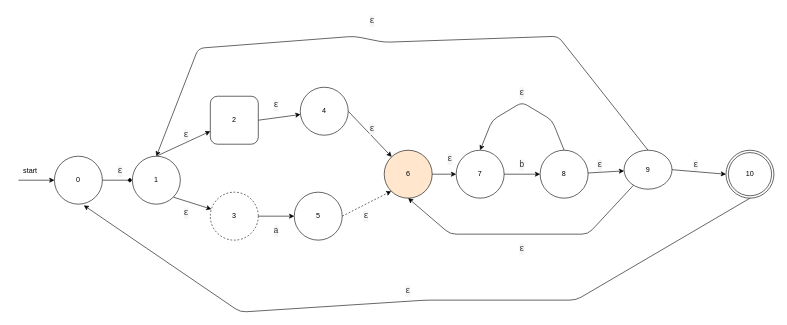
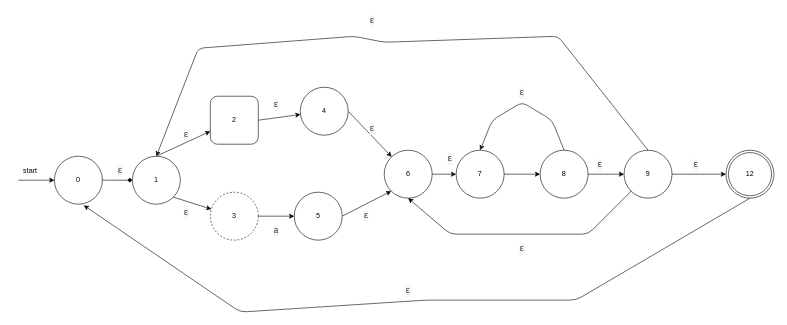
  <mxCell id="0" />
  <mxCell id="1" parent="0" />
  <mxCell id="2" style="edgeStyle=none;html=1;exitX=1;exitY=0.5;exitDx=0;exitDy=0;endArrow=diamond;" parent="1" source="3" target="8" edge="1"><mxGeometry relative="1" as="geometry"><mxPoint x="230" y="300" as="targetPoint" /></mxGeometry></mxCell>
  <mxCell id="3" value="0" style="ellipse;whiteSpace=wrap;html=1;aspect=fixed;" parent="1" vertex="1"><mxGeometry x="90" y="260" width="80" height="80" as="geometry" /></mxCell>
  <mxCell id="4" value="" style="endArrow=classic;html=1;entryX=0;entryY=0.5;entryDx=0;entryDy=0;" parent="1" target="3" edge="1"><mxGeometry width="50" height="50" relative="1" as="geometry"><mxPoint x="30" y="300" as="sourcePoint" /><mxPoint x="160" y="280" as="targetPoint" /></mxGeometry></mxCell>
  <mxCell id="5" value="start" style="text;html=1;strokeColor=none;fillColor=none;align=center;verticalAlign=middle;whiteSpace=wrap;rounded=0;" parent="1" vertex="1"><mxGeometry y="270" width="60" height="30" as="geometry" x="20" /></mxCell>
  <mxCell id="6" style="edgeStyle=none;html=1;exitX=0.5;exitY=0;exitDx=0;exitDy=0;" parent="1" source="8" target="10" edge="1"><mxGeometry relative="1" as="geometry"><mxPoint x="350" y="210" as="targetPoint" /></mxGeometry></mxCell>
  <mxCell id="7" style="edgeStyle=none;html=1;exitX=1;exitY=1;exitDx=0;exitDy=0;" parent="1" source="8" target="12" edge="1"><mxGeometry relative="1" as="geometry"><mxPoint x="340" y="360" as="targetPoint" /></mxGeometry></mxCell>
  <mxCell id="8" value="1" style="ellipse;whiteSpace=wrap;html=1;aspect=fixed;" parent="1" vertex="1"><mxGeometry x="220" y="260" width="80" height="80" as="geometry" /></mxCell>
  <mxCell id="9" style="edgeStyle=none;html=1;exitX=1;exitY=0.5;exitDx=0;exitDy=0;" parent="1" source="10" target="14" edge="1"><mxGeometry relative="1" as="geometry"><mxPoint x="470" y="210" as="targetPoint" /></mxGeometry></mxCell>
  <mxCell id="10" value="2" style="whiteSpace=wrap;html=1;aspect=fixed;rounded=1;" parent="1" vertex="1"><mxGeometry x="350" y="160" width="80" height="80" as="geometry" /></mxCell>
  <mxCell id="11" style="edgeStyle=none;html=1;" parent="1" source="12" target="16" edge="1"><mxGeometry relative="1" as="geometry"><mxPoint x="460" y="360" as="targetPoint" /></mxGeometry></mxCell>
  <mxCell id="12" value="3" style="ellipse;whiteSpace=wrap;html=1;aspect=fixed;dashed=1;" parent="1" vertex="1"><mxGeometry x="350" y="320" width="80" height="80" as="geometry" /></mxCell>
  <mxCell id="13" style="edgeStyle=none;html=1;exitX=1;exitY=0.5;exitDx=0;exitDy=0;" parent="1" source="14" target="18" edge="1"><mxGeometry relative="1" as="geometry"><mxPoint x="550" y="270" as="targetPoint" /></mxGeometry></mxCell>
  <mxCell id="14" value="4" style="ellipse;whiteSpace=wrap;html=1;aspect=fixed;" parent="1" vertex="1"><mxGeometry x="500" y="145" width="80" height="80" as="geometry" /></mxCell>
- <mxCell id="15" style="edgeStyle=none;html=1;exitX=1;exitY=0.5;exitDx=0;exitDy=0;entryX=0;entryY=1;entryDx=0;entryDy=0;dashed=1;" parent="1" source="16" target="18" edge="1"><mxGeometry relative="1" as="geometry" /></mxCell>
+ <mxCell id="15" style="edgeStyle=none;html=1;exitX=1;exitY=0.5;exitDx=0;exitDy=0;entryX=0;entryY=1;entryDx=0;entryDy=0;" parent="1" source="16" target="18" edge="1"><mxGeometry relative="1" as="geometry" /></mxCell>
  <mxCell id="16" value="5" style="ellipse;whiteSpace=wrap;html=1;aspect=fixed;" parent="1" vertex="1"><mxGeometry x="490" y="320" width="80" height="80" as="geometry" /></mxCell>
  <mxCell id="17" style="edgeStyle=none;html=1;" parent="1" source="18" target="27" edge="1"><mxGeometry relative="1" as="geometry"><mxPoint x="790" y="290" as="targetPoint" /></mxGeometry></mxCell>
- <mxCell id="18" value="6" style="ellipse;whiteSpace=wrap;html=1;aspect=fixed;fillColor=#ffe6cc;" parent="1" vertex="1"><mxGeometry x="640" y="250" width="80" height="80" as="geometry" /></mxCell>
+ <mxCell id="18" value="6" style="ellipse;whiteSpace=wrap;html=1;aspect=fixed;" parent="1" vertex="1"><mxGeometry x="640" y="250" width="80" height="80" as="geometry" /></mxCell>
  <mxCell id="19" value="&lt;div style=&quot;color: rgb(51, 51, 51); background-color: rgb(245, 245, 245); font-family: Consolas, &amp;quot;Courier New&amp;quot;, monospace; font-size: 14px; line-height: 19px;&quot;&gt;ε&lt;/div&gt;" style="text;html=1;strokeColor=none;fillColor=none;align=center;verticalAlign=middle;whiteSpace=wrap;rounded=0;" parent="1" vertex="1"><mxGeometry x="170" y="270" width="60" height="30" as="geometry" /></mxCell>
  <mxCell id="20" value="&lt;div style=&quot;color: rgb(51, 51, 51); background-color: rgb(245, 245, 245); font-family: Consolas, &amp;quot;Courier New&amp;quot;, monospace; font-size: 14px; line-height: 19px;&quot;&gt;ε&lt;/div&gt;" style="text;html=1;strokeColor=none;fillColor=none;align=center;verticalAlign=middle;whiteSpace=wrap;rounded=0;" parent="1" vertex="1"><mxGeometry x="280" y="210" width="60" height="30" as="geometry" /></mxCell>
  <mxCell id="21" value="&lt;div style=&quot;color: rgb(51, 51, 51); background-color: rgb(245, 245, 245); font-family: Consolas, &amp;quot;Courier New&amp;quot;, monospace; font-size: 14px; line-height: 19px;&quot;&gt;ε&lt;/div&gt;" style="text;html=1;strokeColor=none;fillColor=none;align=center;verticalAlign=middle;whiteSpace=wrap;rounded=0;" parent="1" vertex="1"><mxGeometry x="280" y="340" width="60" height="30" as="geometry" /></mxCell>
  <mxCell id="22" value="&lt;div style=&quot;color: rgb(51, 51, 51); background-color: rgb(245, 245, 245); font-family: Consolas, &amp;quot;Courier New&amp;quot;, monospace; font-size: 14px; line-height: 19px;&quot;&gt;ε&lt;/div&gt;" style="text;html=1;strokeColor=none;fillColor=none;align=center;verticalAlign=middle;whiteSpace=wrap;rounded=0;" parent="1" vertex="1"><mxGeometry x="580" y="345" width="60" height="30" as="geometry" /></mxCell>
  <mxCell id="23" value="&lt;div style=&quot;color: rgb(51, 51, 51); background-color: rgb(245, 245, 245); font-family: Consolas, &amp;quot;Courier New&amp;quot;, monospace; font-size: 14px; line-height: 19px;&quot;&gt;ε&lt;/div&gt;" style="text;html=1;strokeColor=none;fillColor=none;align=center;verticalAlign=middle;whiteSpace=wrap;rounded=0;" parent="1" vertex="1"><mxGeometry x="590" y="200" width="60" height="30" as="geometry" /></mxCell>
  <mxCell id="24" value="&lt;div style=&quot;color: rgb(51, 51, 51); background-color: rgb(245, 245, 245); font-family: Consolas, &amp;quot;Courier New&amp;quot;, monospace; font-size: 14px; line-height: 19px;&quot;&gt;ε&lt;/div&gt;" style="text;html=1;strokeColor=none;fillColor=none;align=center;verticalAlign=middle;whiteSpace=wrap;rounded=0;" parent="1" vertex="1"><mxGeometry x="430" y="160" width="60" height="30" as="geometry" /></mxCell>
  <mxCell id="25" value="&lt;div style=&quot;color: rgb(51, 51, 51); background-color: rgb(245, 245, 245); font-family: Consolas, &amp;quot;Courier New&amp;quot;, monospace; font-size: 14px; line-height: 19px;&quot;&gt;a&lt;/div&gt;" style="text;html=1;strokeColor=none;fillColor=none;align=center;verticalAlign=middle;whiteSpace=wrap;rounded=0;" parent="1" vertex="1"><mxGeometry x="430" y="370" width="60" height="30" as="geometry" /></mxCell>
  <mxCell id="26" style="edgeStyle=none;html=1;" parent="1" source="27" target="30" edge="1"><mxGeometry relative="1" as="geometry"><mxPoint x="930" y="290" as="targetPoint" /></mxGeometry></mxCell>
  <mxCell id="27" value="7" style="ellipse;whiteSpace=wrap;html=1;aspect=fixed;" parent="1" vertex="1"><mxGeometry x="760" y="250" width="80" height="80" as="geometry" /></mxCell>
  <mxCell id="28" style="edgeStyle=none;html=1;" parent="1" source="30" target="34" edge="1"><mxGeometry relative="1" as="geometry"><mxPoint x="1040" y="290" as="targetPoint" /></mxGeometry></mxCell>
  <mxCell id="29" style="edgeStyle=none;html=1;exitX=0.5;exitY=0;exitDx=0;exitDy=0;entryX=0.5;entryY=0;entryDx=0;entryDy=0;" parent="1" source="30" target="27" edge="1"><mxGeometry relative="1" as="geometry"><Array as="points"><mxPoint x="920" y="200" /><mxPoint x="870" y="170" /><mxPoint x="820" y="200" /></Array></mxGeometry></mxCell>
  <mxCell id="30" value="8" style="ellipse;whiteSpace=wrap;html=1;aspect=fixed;" parent="1" vertex="1"><mxGeometry x="900" y="250" width="80" height="80" as="geometry" /></mxCell>
  <mxCell id="31" style="edgeStyle=none;html=1;entryX=0.5;entryY=1;entryDx=0;entryDy=0;" parent="1" source="34" target="18" edge="1"><mxGeometry relative="1" as="geometry"><mxPoint x="860" y="440" as="targetPoint" /><Array as="points"><mxPoint x="980" y="390" /><mxPoint x="750" y="390" /></Array></mxGeometry></mxCell>
  <mxCell id="32" style="edgeStyle=none;html=1;exitX=1;exitY=0.5;exitDx=0;exitDy=0;entryX=0;entryY=0.5;entryDx=0;entryDy=0;" parent="1" source="34" target="44" edge="1"><mxGeometry relative="1" as="geometry"><mxPoint x="1180" y="290" as="targetPoint" /></mxGeometry></mxCell>
  <mxCell id="33" style="edgeStyle=none;html=1;exitX=0.5;exitY=0;exitDx=0;exitDy=0;entryX=0.5;entryY=0;entryDx=0;entryDy=0;" parent="1" source="34" target="8" edge="1"><mxGeometry relative="1" as="geometry"><mxPoint x="240" y="150" as="targetPoint" /><Array as="points"><mxPoint x="930" y="60" /><mxPoint x="640" y="70" /><mxPoint x="590" y="60" /><mxPoint x="330" y="80" /></Array></mxGeometry></mxCell>
- <mxCell id="34" value="9" style="ellipse;whiteSpace=wrap;html=1;aspect=fixed;" parent="1" vertex="1"><mxGeometry x="1040" y="250" width="80" height="65" as="geometry" /></mxCell>
+ <mxCell id="34" value="9" style="ellipse;whiteSpace=wrap;html=1;aspect=fixed;" parent="1" vertex="1"><mxGeometry x="1040" y="250" width="80" height="80" as="geometry" /></mxCell>
  <mxCell id="35" value="&lt;div style=&quot;color: rgb(51, 51, 51); background-color: rgb(245, 245, 245); font-family: Consolas, &amp;quot;Courier New&amp;quot;, monospace; font-size: 14px; line-height: 19px;&quot;&gt;ε&lt;/div&gt;" style="text;html=1;strokeColor=none;fillColor=none;align=center;verticalAlign=middle;whiteSpace=wrap;rounded=0;" parent="1" vertex="1"><mxGeometry x="840" y="140" width="60" height="30" as="geometry" /></mxCell>
  <mxCell id="36" value="&lt;div style=&quot;color: rgb(51, 51, 51); background-color: rgb(245, 245, 245); font-family: Consolas, &amp;quot;Courier New&amp;quot;, monospace; font-size: 14px; line-height: 19px;&quot;&gt;ε&lt;/div&gt;" style="text;html=1;strokeColor=none;fillColor=none;align=center;verticalAlign=middle;whiteSpace=wrap;rounded=0;" parent="1" vertex="1"><mxGeometry x="720" y="250" width="60" height="30" as="geometry" /></mxCell>
  <mxCell id="37" value="&lt;div style=&quot;color: rgb(51, 51, 51); background-color: rgb(245, 245, 245); font-family: Consolas, &amp;quot;Courier New&amp;quot;, monospace; font-size: 14px; line-height: 19px;&quot;&gt;ε&lt;/div&gt;" style="text;html=1;strokeColor=none;fillColor=none;align=center;verticalAlign=middle;whiteSpace=wrap;rounded=0;" parent="1" vertex="1"><mxGeometry x="970" y="260" width="60" height="30" as="geometry" /></mxCell>
- <mxCell id="38" value="&lt;div style=&quot;color: rgb(51, 51, 51); background-color: rgb(245, 245, 245); font-family: Consolas, &amp;quot;Courier New&amp;quot;, monospace; font-size: 14px; line-height: 19px;&quot;&gt;b&lt;/div&gt;" style="text;html=1;strokeColor=none;fillColor=none;align=center;verticalAlign=middle;whiteSpace=wrap;rounded=0;" parent="1" vertex="1"><mxGeometry x="840" y="260" width="60" height="30" as="geometry" /></mxCell>
  <mxCell id="39" value="&lt;div style=&quot;color: rgb(51, 51, 51); background-color: rgb(245, 245, 245); font-family: Consolas, &amp;quot;Courier New&amp;quot;, monospace; font-size: 14px; line-height: 19px;&quot;&gt;ε&lt;/div&gt;" style="text;html=1;strokeColor=none;fillColor=none;align=center;verticalAlign=middle;whiteSpace=wrap;rounded=0;" parent="1" vertex="1"><mxGeometry x="840" y="400" width="60" height="30" as="geometry" /></mxCell>
  <mxCell id="40" style="edgeStyle=none;html=1;exitX=0.5;exitY=1;exitDx=0;exitDy=0;entryX=0.613;entryY=1.025;entryDx=0;entryDy=0;entryPerimeter=0;" parent="1" source="44" target="3" edge="1"><mxGeometry relative="1" as="geometry"><mxPoint x="140" y="420" as="targetPoint" /><Array as="points"><mxPoint x="960" y="500" /><mxPoint x="710" y="500" /><mxPoint x="400" y="520" /></Array><mxPoint x="1220" y="330" as="sourcePoint" /></mxGeometry></mxCell>
  <mxCell id="41" value="&lt;div style=&quot;color: rgb(51, 51, 51); background-color: rgb(245, 245, 245); font-family: Consolas, &amp;quot;Courier New&amp;quot;, monospace; font-size: 14px; line-height: 19px;&quot;&gt;ε&lt;/div&gt;" style="text;html=1;strokeColor=none;fillColor=none;align=center;verticalAlign=middle;whiteSpace=wrap;rounded=0;" parent="1" vertex="1"><mxGeometry x="1130" y="260" width="60" height="30" as="geometry" /></mxCell>
  <mxCell id="42" value="&lt;div style=&quot;color: rgb(51, 51, 51); background-color: rgb(245, 245, 245); font-family: Consolas, &amp;quot;Courier New&amp;quot;, monospace; font-size: 14px; line-height: 19px;&quot;&gt;ε&lt;/div&gt;" style="text;html=1;strokeColor=none;fillColor=none;align=center;verticalAlign=middle;whiteSpace=wrap;rounded=0;" parent="1" vertex="1"><mxGeometry x="650" y="470" width="60" height="30" as="geometry" /></mxCell>
  <mxCell id="43" value="&lt;div style=&quot;color: rgb(51, 51, 51); background-color: rgb(245, 245, 245); font-family: Consolas, &amp;quot;Courier New&amp;quot;, monospace; font-size: 14px; line-height: 19px;&quot;&gt;ε&lt;/div&gt;" style="text;html=1;strokeColor=none;fillColor=none;align=center;verticalAlign=middle;whiteSpace=wrap;rounded=0;" parent="1" vertex="1"><mxGeometry x="590" y="20" width="60" height="30" as="geometry" /></mxCell>
- <mxCell id="44" value="10" style="ellipse;shape=doubleEllipse;whiteSpace=wrap;html=1;aspect=fixed;" vertex="1" parent="1"><mxGeometry x="1210" y="250" width="80" height="80" as="geometry" /></mxCell>
+ <mxCell id="44" value="12" style="ellipse;shape=doubleEllipse;whiteSpace=wrap;html=1;aspect=fixed;" vertex="1" parent="1"><mxGeometry x="1210" y="250" width="80" height="80" as="geometry" /></mxCell>
